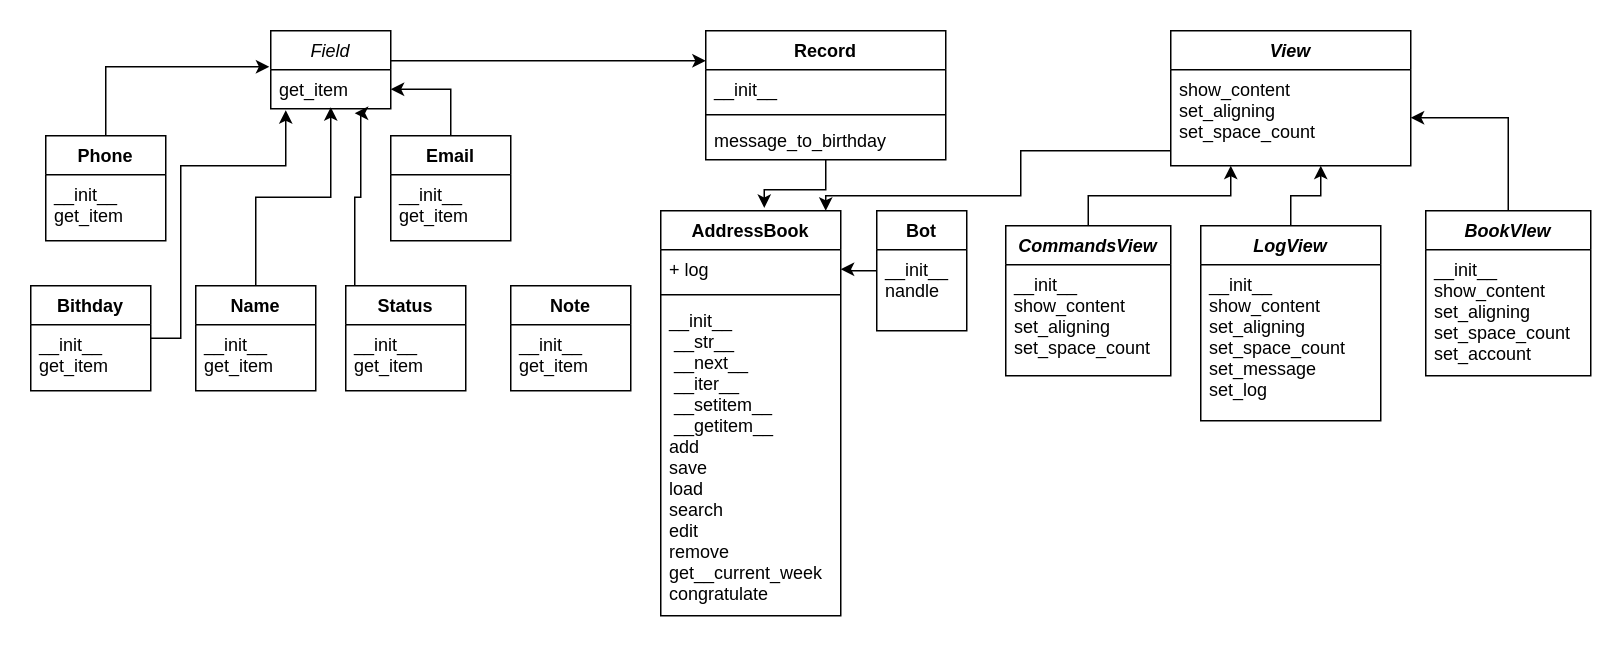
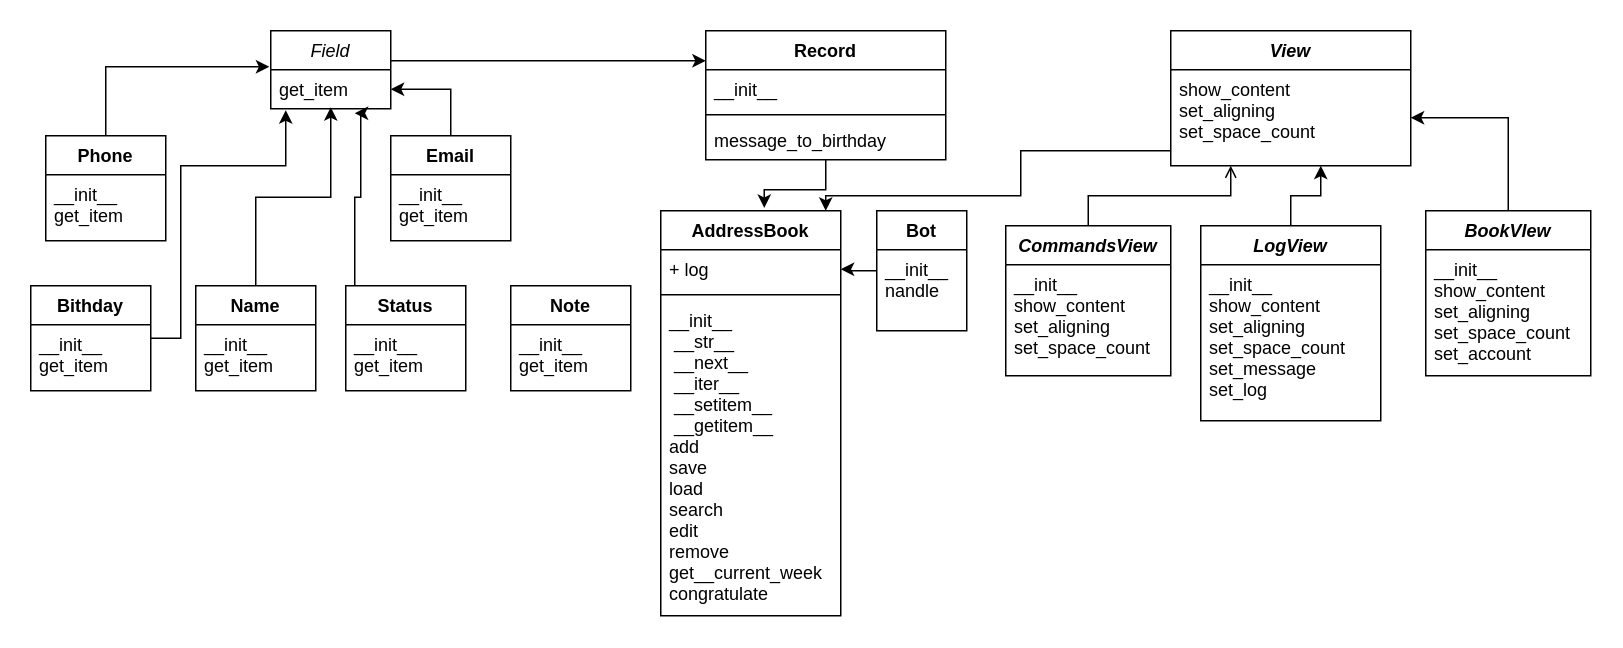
  <mxCell id="0" />
  <mxCell id="1" parent="0" />
  <mxCell id="2" value="AddressBook" style="swimlane;fontStyle=1;align=center;verticalAlign=top;childLayout=stackLayout;horizontal=1;startSize=26;horizontalStack=0;resizeParent=1;resizeParentMax=0;resizeLast=0;collapsible=1;marginBottom=0;" vertex="1" parent="1"><mxGeometry x="440" y="140" width="120" height="270" as="geometry" /></mxCell>
  <mxCell id="3" value="+ log" style="text;strokeColor=none;fillColor=none;align=left;verticalAlign=top;spacingLeft=4;spacingRight=4;overflow=hidden;rotatable=0;points=[[0,0.5],[1,0.5]];portConstraint=eastwest;" vertex="1" parent="2"><mxGeometry y="26" width="120" height="26" as="geometry" /></mxCell>
  <mxCell id="4" value="" style="line;strokeWidth=1;fillColor=none;align=left;verticalAlign=middle;spacingTop=-1;spacingLeft=3;spacingRight=3;rotatable=0;labelPosition=right;points=[];portConstraint=eastwest;" vertex="1" parent="2"><mxGeometry y="52" width="120" height="8" as="geometry" /></mxCell>
  <mxCell id="5" value="__init__ &#10; __str__&#10; __next__&#10; __iter__&#10; __setitem__&#10; __getitem__&#10;add&#10;save&#10;load&#10;search&#10;edit&#10;remove&#10;get__current_week&#10;congratulate" style="text;strokeColor=none;fillColor=none;align=left;verticalAlign=top;spacingLeft=4;spacingRight=4;overflow=hidden;rotatable=0;points=[[0,0.5],[1,0.5]];portConstraint=eastwest;" vertex="1" parent="2"><mxGeometry y="60" width="120" height="210" as="geometry" /></mxCell>
  <mxCell id="6" style="edgeStyle=orthogonalEdgeStyle;rounded=0;orthogonalLoop=1;jettySize=auto;html=1;entryX=1;entryY=0.5;entryDx=0;entryDy=0;" edge="1" parent="1" source="7" target="3"><mxGeometry relative="1" as="geometry" /></mxCell>
  <mxCell id="7" value="Bot" style="swimlane;fontStyle=1;align=center;verticalAlign=top;childLayout=stackLayout;horizontal=1;startSize=26;horizontalStack=0;resizeParent=1;resizeParentMax=0;resizeLast=0;collapsible=1;marginBottom=0;" vertex="1" parent="1"><mxGeometry x="584" y="140" width="60" height="80" as="geometry" /></mxCell>
  <mxCell id="8" value="__init__&#10;nandle" style="text;strokeColor=none;fillColor=none;align=left;verticalAlign=top;spacingLeft=4;spacingRight=4;overflow=hidden;rotatable=0;points=[[0,0.5],[1,0.5]];portConstraint=eastwest;" vertex="1" parent="7"><mxGeometry y="26" width="60" height="54" as="geometry" /></mxCell>
  <mxCell id="9" style="edgeStyle=orthogonalEdgeStyle;rounded=0;orthogonalLoop=1;jettySize=auto;html=1;entryX=0.575;entryY=-0.007;entryDx=0;entryDy=0;entryPerimeter=0;" edge="1" parent="1" source="10" target="2"><mxGeometry relative="1" as="geometry" /></mxCell>
  <mxCell id="10" value="Record" style="swimlane;fontStyle=1;align=center;verticalAlign=top;childLayout=stackLayout;horizontal=1;startSize=26;horizontalStack=0;resizeParent=1;resizeParentMax=0;resizeLast=0;collapsible=1;marginBottom=0;" vertex="1" parent="1"><mxGeometry x="470" y="20" width="160" height="86" as="geometry" /></mxCell>
  <mxCell id="11" value="__init__&#10;" style="text;strokeColor=none;fillColor=none;align=left;verticalAlign=top;spacingLeft=4;spacingRight=4;overflow=hidden;rotatable=0;points=[[0,0.5],[1,0.5]];portConstraint=eastwest;" vertex="1" parent="10"><mxGeometry y="26" width="160" height="26" as="geometry" /></mxCell>
  <mxCell id="12" value="" style="line;strokeWidth=1;fillColor=none;align=left;verticalAlign=middle;spacingTop=-1;spacingLeft=3;spacingRight=3;rotatable=0;labelPosition=right;points=[];portConstraint=eastwest;" vertex="1" parent="10"><mxGeometry y="52" width="160" height="8" as="geometry" /></mxCell>
  <mxCell id="13" value="message_to_birthday" style="text;strokeColor=none;fillColor=none;align=left;verticalAlign=top;spacingLeft=4;spacingRight=4;overflow=hidden;rotatable=0;points=[[0,0.5],[1,0.5]];portConstraint=eastwest;" vertex="1" parent="10"><mxGeometry y="60" width="160" height="26" as="geometry" /></mxCell>
  <mxCell id="14" style="edgeStyle=orthogonalEdgeStyle;rounded=0;orthogonalLoop=1;jettySize=auto;html=1;" edge="1" parent="1" source="15" target="10"><mxGeometry relative="1" as="geometry"><Array as="points"><mxPoint x="420" y="40" /><mxPoint x="420" y="40" /></Array></mxGeometry></mxCell>
  <mxCell id="15" value="Field" style="swimlane;fontStyle=2;childLayout=stackLayout;horizontal=1;startSize=26;fillColor=none;horizontalStack=0;resizeParent=1;resizeParentMax=0;resizeLast=0;collapsible=1;marginBottom=0;" vertex="1" parent="1"><mxGeometry x="180" y="20" width="80" height="52" as="geometry" /></mxCell>
  <mxCell id="16" value="get_item" style="text;strokeColor=none;fillColor=none;align=left;verticalAlign=top;spacingLeft=4;spacingRight=4;overflow=hidden;rotatable=0;points=[[0,0.5],[1,0.5]];portConstraint=eastwest;" vertex="1" parent="15"><mxGeometry y="26" width="80" height="26" as="geometry" /></mxCell>
  <mxCell id="17" style="edgeStyle=orthogonalEdgeStyle;rounded=0;orthogonalLoop=1;jettySize=auto;html=1;entryX=0.5;entryY=0.962;entryDx=0;entryDy=0;entryPerimeter=0;" edge="1" parent="1" source="18" target="16"><mxGeometry relative="1" as="geometry" /></mxCell>
  <mxCell id="18" value="Name" style="swimlane;fontStyle=1;align=center;verticalAlign=top;childLayout=stackLayout;horizontal=1;startSize=26;horizontalStack=0;resizeParent=1;resizeParentMax=0;resizeLast=0;collapsible=1;marginBottom=0;" vertex="1" parent="1"><mxGeometry x="130" y="190" width="80" height="70" as="geometry"><mxRectangle x="100" y="320" width="70" height="26" as="alternateBounds" /></mxGeometry></mxCell>
  <mxCell id="19" value="__init__&#10;get_item" style="text;strokeColor=none;fillColor=none;align=left;verticalAlign=top;spacingLeft=4;spacingRight=4;overflow=hidden;rotatable=0;points=[[0,0.5],[1,0.5]];portConstraint=eastwest;" vertex="1" parent="18"><mxGeometry y="26" width="80" height="44" as="geometry" /></mxCell>
  <mxCell id="20" style="edgeStyle=orthogonalEdgeStyle;rounded=0;orthogonalLoop=1;jettySize=auto;html=1;entryX=-0.012;entryY=-0.077;entryDx=0;entryDy=0;entryPerimeter=0;" edge="1" parent="1" source="21" target="16"><mxGeometry relative="1" as="geometry" /></mxCell>
  <mxCell id="21" value="Phone" style="swimlane;fontStyle=1;align=center;verticalAlign=top;childLayout=stackLayout;horizontal=1;startSize=26;horizontalStack=0;resizeParent=1;resizeParentMax=0;resizeLast=0;collapsible=1;marginBottom=0;" vertex="1" parent="1"><mxGeometry x="30" y="90" width="80" height="70" as="geometry" /></mxCell>
  <mxCell id="22" value="__init__&#10;get_item" style="text;strokeColor=none;fillColor=none;align=left;verticalAlign=top;spacingLeft=4;spacingRight=4;overflow=hidden;rotatable=0;points=[[0,0.5],[1,0.5]];portConstraint=eastwest;" vertex="1" parent="21"><mxGeometry y="26" width="80" height="44" as="geometry" /></mxCell>
  <mxCell id="23" style="edgeStyle=orthogonalEdgeStyle;rounded=0;orthogonalLoop=1;jettySize=auto;html=1;entryX=0.125;entryY=1.038;entryDx=0;entryDy=0;entryPerimeter=0;" edge="1" parent="1" source="24" target="16"><mxGeometry relative="1" as="geometry"><mxPoint x="190" y="90" as="targetPoint" /><Array as="points"><mxPoint x="120" y="225" /><mxPoint x="120" y="110" /><mxPoint x="190" y="110" /></Array></mxGeometry></mxCell>
  <mxCell id="24" value="Bithday" style="swimlane;fontStyle=1;align=center;verticalAlign=top;childLayout=stackLayout;horizontal=1;startSize=26;horizontalStack=0;resizeParent=1;resizeParentMax=0;resizeLast=0;collapsible=1;marginBottom=0;" vertex="1" parent="1"><mxGeometry x="20" y="190" width="80" height="70" as="geometry" /></mxCell>
  <mxCell id="25" value="__init__&#10;get_item" style="text;strokeColor=none;fillColor=none;align=left;verticalAlign=top;spacingLeft=4;spacingRight=4;overflow=hidden;rotatable=0;points=[[0,0.5],[1,0.5]];portConstraint=eastwest;" vertex="1" parent="24"><mxGeometry y="26" width="80" height="44" as="geometry" /></mxCell>
  <mxCell id="26" value="Note" style="swimlane;fontStyle=1;align=center;verticalAlign=top;childLayout=stackLayout;horizontal=1;startSize=26;horizontalStack=0;resizeParent=1;resizeParentMax=0;resizeLast=0;collapsible=1;marginBottom=0;" vertex="1" parent="1"><mxGeometry x="340" y="190" width="80" height="70" as="geometry" /></mxCell>
  <mxCell id="27" value="__init__&#10;get_item" style="text;strokeColor=none;fillColor=none;align=left;verticalAlign=top;spacingLeft=4;spacingRight=4;overflow=hidden;rotatable=0;points=[[0,0.5],[1,0.5]];portConstraint=eastwest;" vertex="1" parent="26"><mxGeometry y="26" width="80" height="44" as="geometry" /></mxCell>
  <mxCell id="28" style="edgeStyle=orthogonalEdgeStyle;rounded=0;orthogonalLoop=1;jettySize=auto;html=1;entryX=0.7;entryY=1.115;entryDx=0;entryDy=0;entryPerimeter=0;" edge="1" parent="1" source="29" target="16"><mxGeometry relative="1" as="geometry"><Array as="points"><mxPoint x="236" y="131" /><mxPoint x="240" y="131" /><mxPoint x="240" y="75" /></Array></mxGeometry></mxCell>
  <mxCell id="29" value="Status" style="swimlane;fontStyle=1;align=center;verticalAlign=top;childLayout=stackLayout;horizontal=1;startSize=26;horizontalStack=0;resizeParent=1;resizeParentMax=0;resizeLast=0;collapsible=1;marginBottom=0;" vertex="1" parent="1"><mxGeometry x="230" y="190" width="80" height="70" as="geometry" /></mxCell>
  <mxCell id="30" value="__init__&#10;get_item" style="text;strokeColor=none;fillColor=none;align=left;verticalAlign=top;spacingLeft=4;spacingRight=4;overflow=hidden;rotatable=0;points=[[0,0.5],[1,0.5]];portConstraint=eastwest;" vertex="1" parent="29"><mxGeometry y="26" width="80" height="44" as="geometry" /></mxCell>
  <mxCell id="31" style="edgeStyle=orthogonalEdgeStyle;rounded=0;orthogonalLoop=1;jettySize=auto;html=1;entryX=1;entryY=0.5;entryDx=0;entryDy=0;" edge="1" parent="1" source="32" target="16"><mxGeometry relative="1" as="geometry" /></mxCell>
  <mxCell id="32" value="Email" style="swimlane;fontStyle=1;align=center;verticalAlign=top;childLayout=stackLayout;horizontal=1;startSize=26;horizontalStack=0;resizeParent=1;resizeParentMax=0;resizeLast=0;collapsible=1;marginBottom=0;" vertex="1" parent="1"><mxGeometry x="260" y="90" width="80" height="70" as="geometry" /></mxCell>
  <mxCell id="33" value="__init__&#10;get_item" style="text;strokeColor=none;fillColor=none;align=left;verticalAlign=top;spacingLeft=4;spacingRight=4;overflow=hidden;rotatable=0;points=[[0,0.5],[1,0.5]];portConstraint=eastwest;" vertex="1" parent="32"><mxGeometry y="26" width="80" height="44" as="geometry" /></mxCell>
  <mxCell id="34" style="edgeStyle=orthogonalEdgeStyle;rounded=0;orthogonalLoop=1;jettySize=auto;html=1;" edge="1" parent="1" source="35" target="2"><mxGeometry relative="1" as="geometry"><Array as="points"><mxPoint x="680" y="100" /><mxPoint x="680" y="130" /><mxPoint x="550" y="130" /></Array></mxGeometry></mxCell>
  <mxCell id="35" value="View" style="swimlane;fontStyle=3;align=center;verticalAlign=top;childLayout=stackLayout;horizontal=1;startSize=26;horizontalStack=0;resizeParent=1;resizeParentMax=0;resizeLast=0;collapsible=1;marginBottom=0;" vertex="1" parent="1"><mxGeometry x="780" y="20" width="160" height="90" as="geometry" /></mxCell>
  <mxCell id="36" value="show_content&#10;set_aligning&#10;set_space_count" style="text;strokeColor=none;fillColor=none;align=left;verticalAlign=top;spacingLeft=4;spacingRight=4;overflow=hidden;rotatable=0;points=[[0,0.5],[1,0.5]];portConstraint=eastwest;" vertex="1" parent="35"><mxGeometry y="26" width="160" height="64" as="geometry" /></mxCell>
- <mxCell id="37" style="edgeStyle=orthogonalEdgeStyle;rounded=0;orthogonalLoop=1;jettySize=auto;html=1;" edge="1" parent="1" source="38" target="35"><mxGeometry relative="1" as="geometry"><Array as="points"><mxPoint x="725" y="130" /><mxPoint x="820" y="130" /></Array></mxGeometry></mxCell>
+ <mxCell id="37" style="edgeStyle=orthogonalEdgeStyle;rounded=0;orthogonalLoop=1;jettySize=auto;html=1;endArrow=open;" edge="1" parent="1" source="38" target="35"><mxGeometry relative="1" as="geometry"><Array as="points"><mxPoint x="725" y="130" /><mxPoint x="820" y="130" /></Array></mxGeometry></mxCell>
  <mxCell id="38" value="CommandsView" style="swimlane;fontStyle=3;align=center;verticalAlign=top;childLayout=stackLayout;horizontal=1;startSize=26;horizontalStack=0;resizeParent=1;resizeParentMax=0;resizeLast=0;collapsible=1;marginBottom=0;" vertex="1" parent="1"><mxGeometry x="670" y="150" width="110" height="100" as="geometry" /></mxCell>
  <mxCell id="39" value="__init__&#10;show_content&#10;set_aligning&#10;set_space_count" style="text;strokeColor=none;fillColor=none;align=left;verticalAlign=top;spacingLeft=4;spacingRight=4;overflow=hidden;rotatable=0;points=[[0,0.5],[1,0.5]];portConstraint=eastwest;" vertex="1" parent="38"><mxGeometry y="26" width="110" height="74" as="geometry" /></mxCell>
  <mxCell id="40" style="edgeStyle=orthogonalEdgeStyle;rounded=0;orthogonalLoop=1;jettySize=auto;html=1;" edge="1" parent="1" source="41" target="36"><mxGeometry relative="1" as="geometry"><Array as="points"><mxPoint x="860" y="130" /><mxPoint x="880" y="130" /></Array></mxGeometry></mxCell>
  <mxCell id="41" value="LogView" style="swimlane;fontStyle=3;align=center;verticalAlign=top;childLayout=stackLayout;horizontal=1;startSize=26;horizontalStack=0;resizeParent=1;resizeParentMax=0;resizeLast=0;collapsible=1;marginBottom=0;" vertex="1" parent="1"><mxGeometry x="800" y="150" width="120" height="130" as="geometry" /></mxCell>
  <mxCell id="42" value="__init__&#10;show_content&#10;set_aligning&#10;set_space_count&#10;set_message&#10;set_log" style="text;strokeColor=none;fillColor=none;align=left;verticalAlign=top;spacingLeft=4;spacingRight=4;overflow=hidden;rotatable=0;points=[[0,0.5],[1,0.5]];portConstraint=eastwest;" vertex="1" parent="41"><mxGeometry y="26" width="120" height="104" as="geometry" /></mxCell>
  <mxCell id="43" style="edgeStyle=orthogonalEdgeStyle;rounded=0;orthogonalLoop=1;jettySize=auto;html=1;" edge="1" parent="1" source="44" target="36"><mxGeometry relative="1" as="geometry" /></mxCell>
  <mxCell id="44" value="BookVIew" style="swimlane;fontStyle=3;align=center;verticalAlign=top;childLayout=stackLayout;horizontal=1;startSize=26;horizontalStack=0;resizeParent=1;resizeParentMax=0;resizeLast=0;collapsible=1;marginBottom=0;" vertex="1" parent="1"><mxGeometry x="950" y="140" width="110" height="110" as="geometry" /></mxCell>
  <mxCell id="45" value="__init__&#10;show_content&#10;set_aligning&#10;set_space_count&#10;set_account" style="text;strokeColor=none;fillColor=none;align=left;verticalAlign=top;spacingLeft=4;spacingRight=4;overflow=hidden;rotatable=0;points=[[0,0.5],[1,0.5]];portConstraint=eastwest;" vertex="1" parent="44"><mxGeometry y="26" width="110" height="84" as="geometry" /></mxCell>
